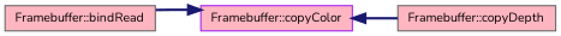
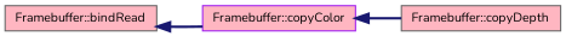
  digraph {
    fontname=Nunito
    rankdir=LR
    node [color=gray40 fillcolor=lightpink fontname=Nunito fontsize=10 shape=record style=filled]
    edge [color=midnightblue dir=back fontname=Nunito fontsize=10 labelfontname=Helvetica labelfontsize=10 style=bold]
    n1 [fontcolor=black height=0.2 label="Framebuffer::bindRead" width=0.4]
    n2 [color=purple height=0.2 label="Framebuffer::copyColor" width=0.4]
    n3 [height=0.2 label="Framebuffer::copyDepth" width=0.4]
-   n2 -> n1
+   n1 -> n2
    n2 -> n3
  }
